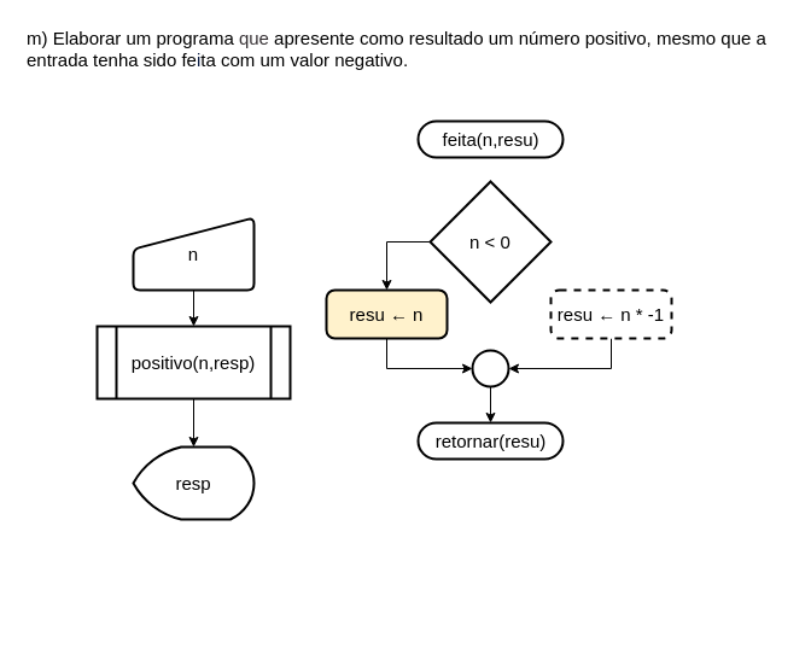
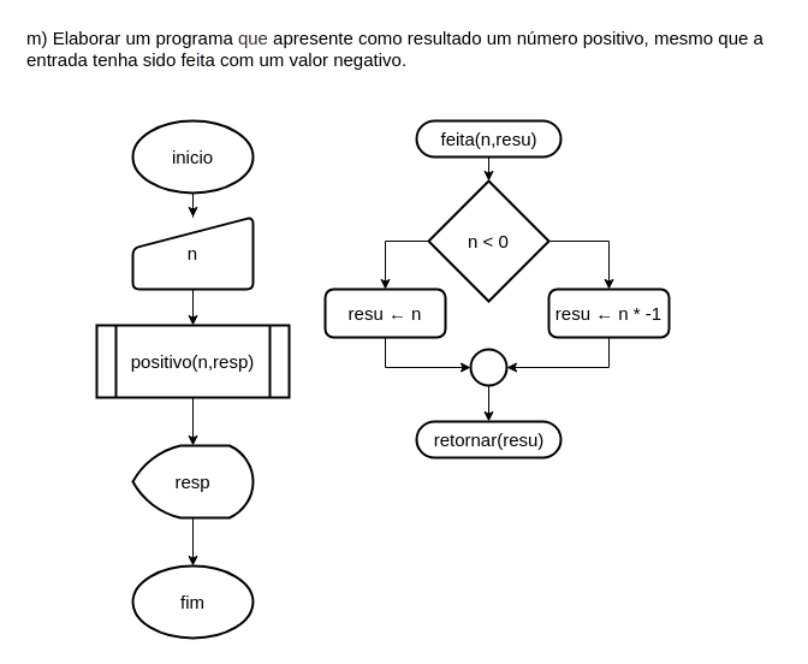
  <mxCell id="0" />
  <mxCell id="1" parent="0" />
  <mxCell id="2" value="&lt;span class=&quot;fontstyle0&quot; style=&quot;font-size: 15px;&quot;&gt;m) Elaborar um programa &lt;/span&gt;&lt;span style=&quot;color: rgb(54, 49, 52); font-size: 15px;&quot; class=&quot;fontstyle0&quot;&gt;que &lt;/span&gt;&lt;span class=&quot;fontstyle0&quot; style=&quot;font-size: 15px;&quot;&gt;apresente como resultado um número positivo, mesmo que a&lt;br style=&quot;font-size: 15px;&quot;&gt;entrada tenha sido fe&lt;/span&gt;&lt;span style=&quot;color: rgb(17, 33, 71); font-size: 15px;&quot; class=&quot;fontstyle0&quot;&gt;i&lt;/span&gt;&lt;span class=&quot;fontstyle0&quot; style=&quot;font-size: 15px;&quot;&gt;ta com um valor negativo.&lt;/span&gt; &lt;br style=&quot;font-size: 15px;&quot;&gt;" style="text;html=1;align=left;verticalAlign=middle;resizable=0;points=[];autosize=1;strokeColor=none;fillColor=none;fontSize=15;" parent="1" vertex="1"><mxGeometry width="630" height="40" as="geometry" x="20" y="20" /></mxCell>
  <mxCell id="3" value="" style="edgeStyle=orthogonalEdgeStyle;rounded=0;orthogonalLoop=1;jettySize=auto;html=1;fontSize=15;" parent="1" source="4" target="21" edge="1"><mxGeometry relative="1" as="geometry" /></mxCell>
  <mxCell id="4" value="n" style="html=1;strokeWidth=2;shape=manualInput;whiteSpace=wrap;rounded=1;size=26;arcSize=11;fontSize=15;" parent="1" vertex="1"><mxGeometry x="110" y="180" width="100" height="60" as="geometry" /></mxCell>
+ <mxCell id="5" value="" style="edgeStyle=orthogonalEdgeStyle;rounded=0;orthogonalLoop=1;jettySize=auto;html=1;" edge="1" parent="1" source="6" target="7"><mxGeometry relative="1" as="geometry" /></mxCell>
  <mxCell id="6" value="resp" style="strokeWidth=2;html=1;shape=mxgraph.flowchart.display;whiteSpace=wrap;fontSize=15;" parent="1" vertex="1"><mxGeometry x="110" y="370" width="100" height="60" as="geometry" /></mxCell>
+ <mxCell id="7" value="fim" style="strokeWidth=2;html=1;shape=mxgraph.flowchart.start_1;whiteSpace=wrap;fontSize=15;" parent="1" vertex="1"><mxGeometry x="110" y="470" width="100" height="60" as="geometry" /></mxCell>
+ <mxCell id="8" value="" style="edgeStyle=orthogonalEdgeStyle;rounded=0;orthogonalLoop=1;jettySize=auto;html=1;fontSize=15;" parent="1" source="9" target="4" edge="1"><mxGeometry relative="1" as="geometry" /></mxCell>
+ <mxCell id="9" value="inicio" style="strokeWidth=2;html=1;shape=mxgraph.flowchart.start_1;whiteSpace=wrap;fontSize=15;" parent="1" vertex="1"><mxGeometry x="110" y="100" width="100" height="60" as="geometry" /></mxCell>
  <mxCell id="10" value="retornar(resu)" style="html=1;dashed=0;whitespace=wrap;shape=mxgraph.dfd.start;fontSize=15;strokeWidth=2;" parent="1" vertex="1"><mxGeometry x="346" y="350" width="120" height="30" as="geometry" /></mxCell>
+ <mxCell id="11" value="" style="edgeStyle=orthogonalEdgeStyle;rounded=0;orthogonalLoop=1;jettySize=auto;html=1;fontSize=15;" parent="1" source="12" target="15" edge="1"><mxGeometry relative="1" as="geometry" /></mxCell>
  <mxCell id="12" value="feita(n,resu)" style="html=1;dashed=0;whitespace=wrap;shape=mxgraph.dfd.start;fontSize=15;strokeWidth=2;" parent="1" vertex="1"><mxGeometry x="346" y="100" width="120" height="30" as="geometry" /></mxCell>
+ <mxCell id="13" style="edgeStyle=orthogonalEdgeStyle;rounded=0;orthogonalLoop=1;jettySize=auto;html=1;exitX=1;exitY=0.5;exitDx=0;exitDy=0;exitPerimeter=0;entryX=0.5;entryY=0;entryDx=0;entryDy=0;fontSize=15;" parent="1" source="15" target="17" edge="1"><mxGeometry relative="1" as="geometry" /></mxCell>
  <mxCell id="14" style="edgeStyle=orthogonalEdgeStyle;rounded=0;orthogonalLoop=1;jettySize=auto;html=1;exitX=0;exitY=0.5;exitDx=0;exitDy=0;exitPerimeter=0;" edge="1" parent="1" source="15" target="23"><mxGeometry relative="1" as="geometry" /></mxCell>
  <mxCell id="15" value="n &amp;lt; 0" style="strokeWidth=2;html=1;shape=mxgraph.flowchart.decision;whiteSpace=wrap;fontSize=15;" parent="1" vertex="1"><mxGeometry x="356" y="150" width="100" height="100" as="geometry" /></mxCell>
  <mxCell id="16" style="edgeStyle=orthogonalEdgeStyle;rounded=0;orthogonalLoop=1;jettySize=auto;html=1;exitX=0.5;exitY=1;exitDx=0;exitDy=0;entryX=1;entryY=0.5;entryDx=0;entryDy=0;entryPerimeter=0;fontSize=15;" parent="1" source="17" target="19" edge="1"><mxGeometry relative="1" as="geometry" /></mxCell>
- <mxCell id="17" value="resu ← n * -1" style="rounded=1;whiteSpace=wrap;html=1;absoluteArcSize=1;arcSize=14;strokeWidth=2;fontSize=15;dashed=1;" parent="1" vertex="1"><mxGeometry x="456" y="240" width="100" height="40" as="geometry" /></mxCell>
+ <mxCell id="17" value="resu ← n * -1" style="rounded=1;whiteSpace=wrap;html=1;absoluteArcSize=1;arcSize=14;strokeWidth=2;fontSize=15;" parent="1" vertex="1"><mxGeometry x="456" y="240" width="100" height="40" as="geometry" /></mxCell>
  <mxCell id="18" value="" style="edgeStyle=orthogonalEdgeStyle;rounded=0;orthogonalLoop=1;jettySize=auto;html=1;" edge="1" parent="1" source="19" target="10"><mxGeometry relative="1" as="geometry" /></mxCell>
  <mxCell id="19" value="" style="verticalLabelPosition=bottom;verticalAlign=top;html=1;shape=mxgraph.flowchart.on-page_reference;fontSize=15;strokeWidth=2;" parent="1" vertex="1"><mxGeometry x="391" y="290" width="30" height="30" as="geometry" /></mxCell>
  <mxCell id="20" value="" style="edgeStyle=orthogonalEdgeStyle;rounded=0;orthogonalLoop=1;jettySize=auto;html=1;" edge="1" parent="1" source="21" target="6"><mxGeometry relative="1" as="geometry" /></mxCell>
  <mxCell id="21" value="positivo(n,resp)" style="shape=process;whiteSpace=wrap;html=1;backgroundOutline=1;fontSize=15;strokeWidth=2;rounded=1;arcSize=0;" parent="1" vertex="1"><mxGeometry x="80" y="270" width="160" height="60" as="geometry" /></mxCell>
  <mxCell id="22" style="edgeStyle=orthogonalEdgeStyle;rounded=0;orthogonalLoop=1;jettySize=auto;html=1;exitX=0.5;exitY=1;exitDx=0;exitDy=0;entryX=0;entryY=0.5;entryDx=0;entryDy=0;entryPerimeter=0;" edge="1" parent="1" source="23" target="19"><mxGeometry relative="1" as="geometry" /></mxCell>
- <mxCell id="23" value="resu ← n" style="rounded=1;whiteSpace=wrap;html=1;absoluteArcSize=1;arcSize=14;strokeWidth=2;fontSize=15;fillColor=#fff2cc;" vertex="1" parent="1"><mxGeometry x="270" y="240" width="100" height="40" as="geometry" /></mxCell>
+ <mxCell id="23" value="resu ← n" style="rounded=1;whiteSpace=wrap;html=1;absoluteArcSize=1;arcSize=14;strokeWidth=2;fontSize=15;" vertex="1" parent="1"><mxGeometry x="270" y="240" width="100" height="40" as="geometry" /></mxCell>
